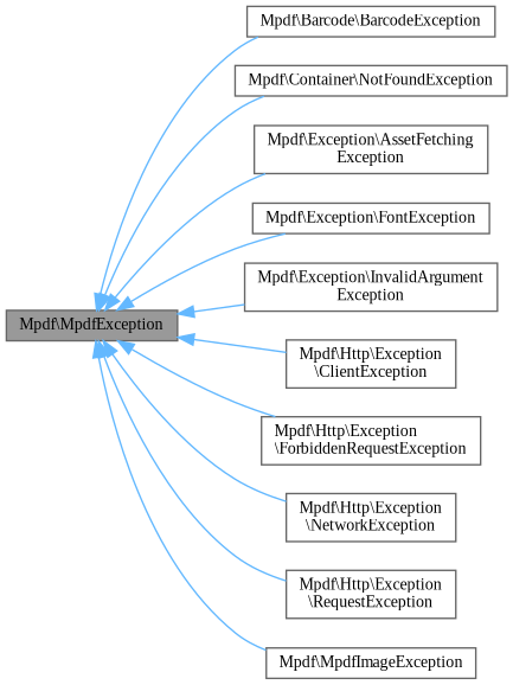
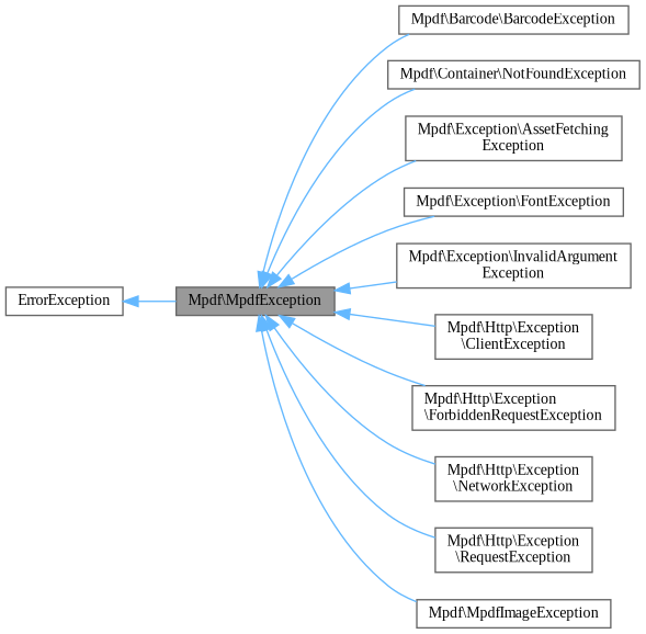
  digraph {
    rankdir=LR
    fontname="Liberation Serif"
    node [color=gray40 fillcolor=white fontname="Liberation Serif" fontsize=10 shape=box style=filled]
    edge [color=steelblue1 dir=back fontname="Liberation Serif" fontsize=10 labelfontname=Helvetica labelfontsize=10 style=solid]
    n1 [fillcolor=grey60 fontcolor=black height=0.2 label="Mpdf\\MpdfException" width=0.4]
    n2 [height=0.2 label="Mpdf\\Barcode\\BarcodeException" width=0.4]
    Node4 [height=0.2 label="Mpdf\\Container\\NotFoundException" width=0.4]
    n4 [height=0.2 label="Mpdf\\Exception\\AssetFetching\lException" width=0.4]
    n5 [height=0.2 label="Mpdf\\Exception\\FontException" width=0.4]
    n6 [height=0.2 label="Mpdf\\Exception\\InvalidArgument\lException" width=0.4]
    n7 [height=0.2 label="Mpdf\\Http\\Exception\l\\ClientException" width=0.4]
    n8 [height=0.2 label="Mpdf\\Http\\Exception\l\\ForbiddenRequestException" width=0.4]
    Node10 [height=0.2 label="Mpdf\\Http\\Exception\l\\NetworkException" width=0.4]
    n10 [height=0.2 label="Mpdf\\Http\\Exception\l\\RequestException" width=0.4]
    n11 [height=0.2 label="Mpdf\\MpdfImageException" width=0.4]
+   n12 [height=0.2 label=ErrorException width=0.4]
    n1 -> n2
    n1 -> Node4
    n1 -> n4
    n1 -> n5
    n1 -> n6
    n1 -> n7
    n1 -> n8
    n1 -> Node10
    n1 -> n10
    n1 -> n11
+   n12 -> n1
  }
